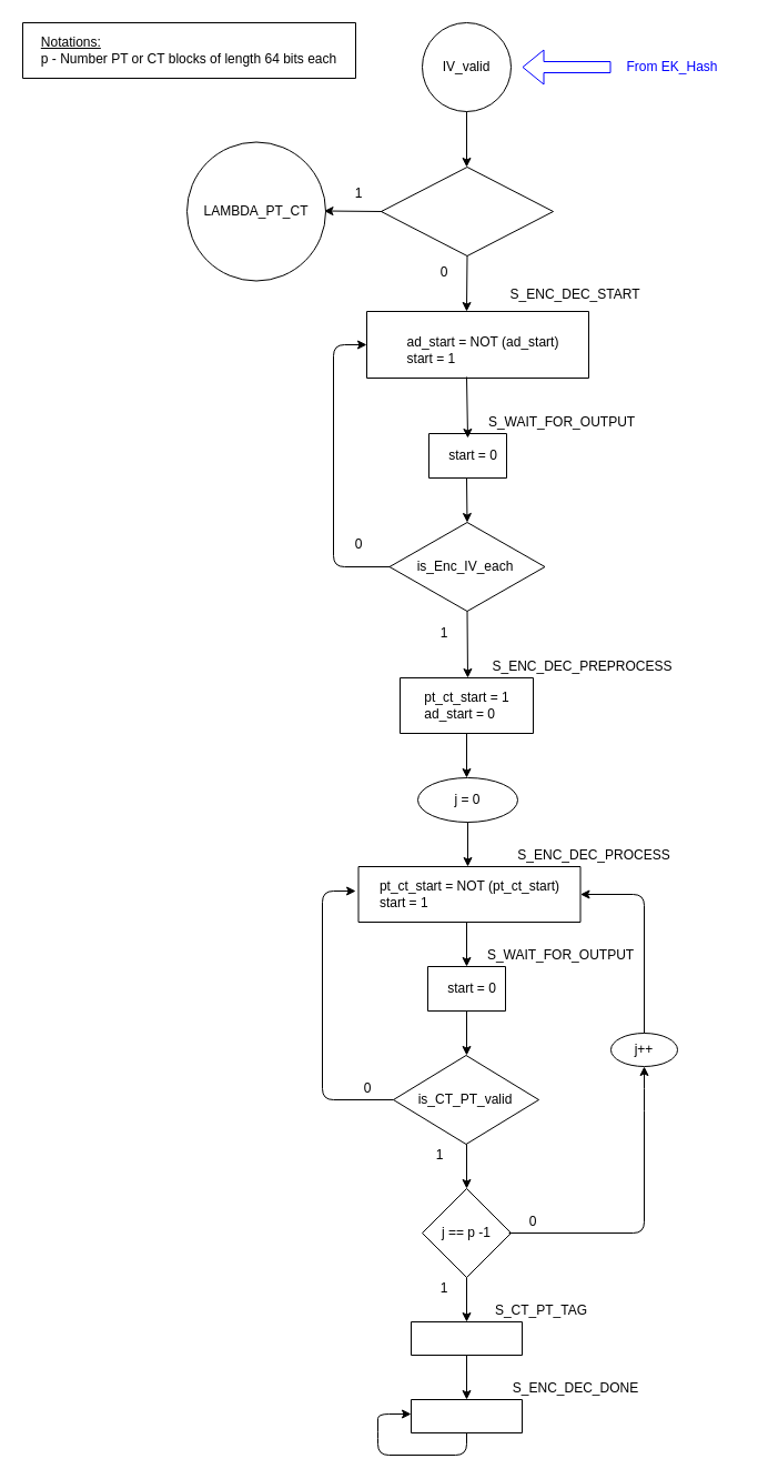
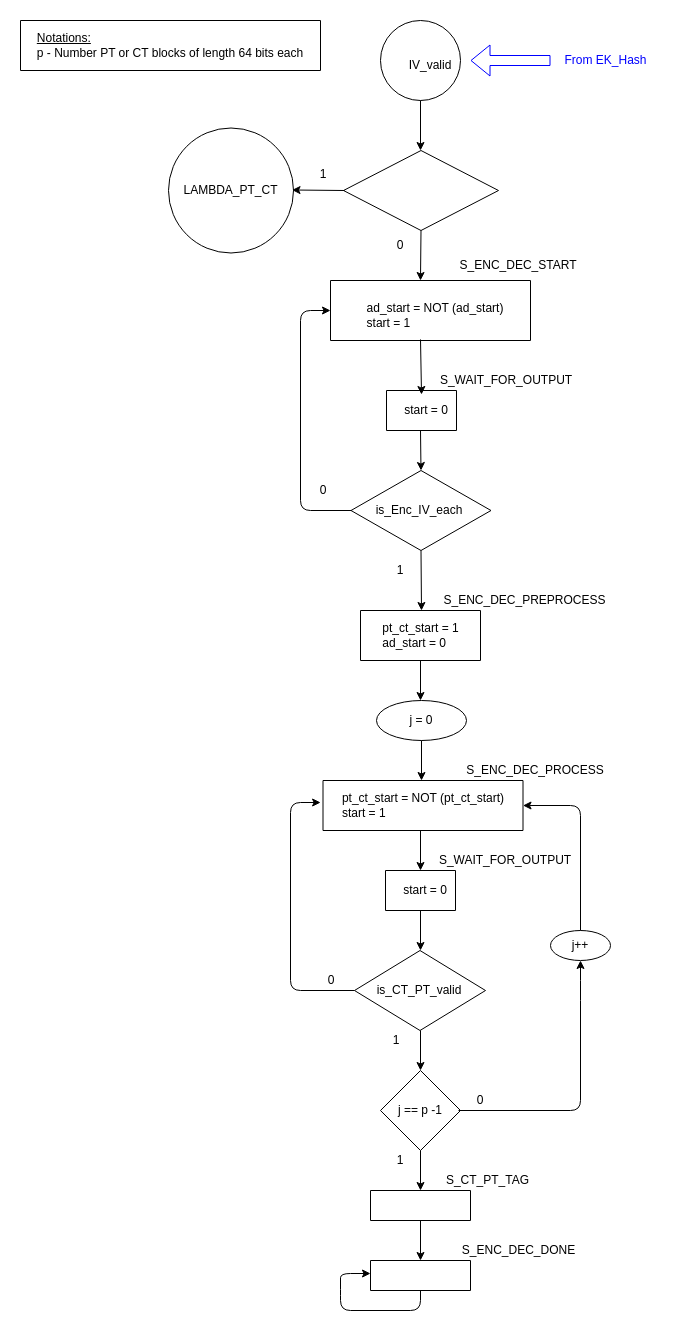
  <mxCell id="0" />
  <mxCell id="1" parent="0" />
  <mxCell id="2" value="" style="swimlane;startSize=0;strokeColor=#000000;fillColor=none;" vertex="1" parent="1"><mxGeometry x="20" y="20" width="300" height="50" as="geometry" /></mxCell>
  <mxCell id="3" value="&lt;div style=&quot;text-align: justify&quot;&gt;&lt;u&gt;Notations:&lt;/u&gt;&lt;/div&gt;&lt;div style=&quot;text-align: justify&quot;&gt;&lt;span&gt;p - Number PT or CT blocks of length 64 bits each&lt;/span&gt;&lt;br&gt;&lt;/div&gt;" style="text;html=1;fillColor=none;align=center;verticalAlign=middle;whiteSpace=wrap;rounded=0;" vertex="1" parent="2"><mxGeometry x="10" width="280" height="50" as="geometry" /></mxCell>
  <mxCell id="4" value="" style="ellipse;whiteSpace=wrap;html=1;aspect=fixed;fontColor=#000000;strokeColor=#000000;fillColor=none;" vertex="1" parent="1"><mxGeometry x="380" y="20" width="80" height="80" as="geometry" /></mxCell>
- <mxCell id="5" value="IV_valid" style="text;html=1;strokeColor=none;fillColor=none;align=center;verticalAlign=middle;whiteSpace=wrap;rounded=0;fontColor=#000000;" vertex="1" parent="1"><mxGeometry x="400" y="50" width="40" height="20" as="geometry" /></mxCell>
+ <mxCell id="5" value="IV_valid" style="text;html=1;strokeColor=none;fillColor=none;align=center;verticalAlign=middle;whiteSpace=wrap;rounded=0;fontColor=#000000;" vertex="1" parent="1"><mxGeometry x="410" y="55" width="40" height="20" as="geometry" /></mxCell>
  <mxCell id="6" value="" style="endArrow=classic;html=1;exitX=0.5;exitY=1;exitDx=0;exitDy=0;" edge="1" parent="1" source="4"><mxGeometry width="50" height="50" relative="1" as="geometry"><mxPoint x="380" y="160" as="sourcePoint" /><mxPoint x="420" y="150" as="targetPoint" /></mxGeometry></mxCell>
  <mxCell id="7" value="" style="rhombus;whiteSpace=wrap;html=1;fillColor=none;" vertex="1" parent="1"><mxGeometry x="343" y="150" width="155" height="80" as="geometry" /></mxCell>
  <mxCell id="8" value="" style="endArrow=classic;html=1;entryX=1;entryY=0.5;entryDx=0;entryDy=0;" edge="1" parent="1"><mxGeometry width="50" height="50" relative="1" as="geometry"><mxPoint x="344" y="190" as="sourcePoint" /><mxPoint x="291.5" y="189.5" as="targetPoint" /></mxGeometry></mxCell>
  <mxCell id="9" value="1" style="text;html=1;strokeColor=none;fillColor=none;align=center;verticalAlign=middle;whiteSpace=wrap;rounded=0;" vertex="1" parent="1"><mxGeometry x="303" y="164" width="40" height="20" as="geometry" /></mxCell>
  <mxCell id="10" value="LAMBDA_PT_CT" style="text;html=1;strokeColor=none;fillColor=none;align=center;verticalAlign=middle;whiteSpace=wrap;rounded=0;" vertex="1" parent="1"><mxGeometry x="179" y="180" width="103" height="20" as="geometry" /></mxCell>
  <mxCell id="11" value="" style="ellipse;whiteSpace=wrap;html=1;aspect=fixed;fontColor=#000000;strokeColor=#000000;fillColor=none;" vertex="1" parent="1"><mxGeometry x="168" y="127.5" width="125" height="125" as="geometry" /></mxCell>
  <mxCell id="12" value="" style="endArrow=classic;html=1;exitX=0.5;exitY=1;exitDx=0;exitDy=0;" edge="1" parent="1" source="7"><mxGeometry width="50" height="50" relative="1" as="geometry"><mxPoint x="380" y="390" as="sourcePoint" /><mxPoint x="420" y="280" as="targetPoint" /></mxGeometry></mxCell>
  <mxCell id="13" value="0" style="text;html=1;strokeColor=none;fillColor=none;align=center;verticalAlign=middle;whiteSpace=wrap;rounded=0;" vertex="1" parent="1"><mxGeometry x="380" y="235" width="40" height="20" as="geometry" /></mxCell>
  <mxCell id="14" value="" style="swimlane;startSize=0;" vertex="1" parent="1"><mxGeometry x="330" y="280" width="200" height="60" as="geometry" /></mxCell>
  <mxCell id="15" value="S_ENC_DEC_START" style="text;html=1;strokeColor=none;fillColor=none;align=center;verticalAlign=middle;whiteSpace=wrap;rounded=0;" vertex="1" parent="1"><mxGeometry x="498" y="255" width="40" height="20" as="geometry" /></mxCell>
  <mxCell id="16" value="&lt;div style=&quot;text-align: justify&quot;&gt;&lt;span&gt;ad_start = NOT (ad_start)&lt;/span&gt;&lt;/div&gt;&lt;div style=&quot;text-align: justify&quot;&gt;&lt;span&gt;start = 1&lt;/span&gt;&lt;/div&gt;" style="text;html=1;strokeColor=none;fillColor=none;align=center;verticalAlign=middle;whiteSpace=wrap;rounded=0;" vertex="1" parent="1"><mxGeometry x="360" y="300" width="150" height="30" as="geometry" /></mxCell>
  <mxCell id="17" value="" style="swimlane;startSize=0;fillColor=none;" vertex="1" parent="1"><mxGeometry x="386" y="390" width="70" height="40" as="geometry" /></mxCell>
  <mxCell id="18" value="start = 0" style="text;html=1;strokeColor=none;fillColor=none;align=center;verticalAlign=middle;whiteSpace=wrap;rounded=0;" vertex="1" parent="17"><mxGeometry x="10" y="10" width="60" height="20" as="geometry" /></mxCell>
  <mxCell id="19" value="S_WAIT_FOR_OUTPUT" style="text;html=1;strokeColor=none;fillColor=none;align=center;verticalAlign=middle;whiteSpace=wrap;rounded=0;" vertex="1" parent="1"><mxGeometry x="486" y="370" width="40" height="20" as="geometry" /></mxCell>
  <mxCell id="20" value="" style="endArrow=classic;html=1;exitX=0.45;exitY=0.983;exitDx=0;exitDy=0;exitPerimeter=0;entryX=0.417;entryY=-0.3;entryDx=0;entryDy=0;entryPerimeter=0;" edge="1" parent="1" source="14" target="18"><mxGeometry width="50" height="50" relative="1" as="geometry"><mxPoint x="390" y="460" as="sourcePoint" /><mxPoint x="418" y="390" as="targetPoint" /></mxGeometry></mxCell>
  <mxCell id="21" value="" style="rhombus;whiteSpace=wrap;html=1;fillColor=none;" vertex="1" parent="1"><mxGeometry x="350.5" y="470" width="140" height="80" as="geometry" /></mxCell>
  <mxCell id="22" value="is_Enc_IV_each" style="text;html=1;strokeColor=none;fillColor=none;align=center;verticalAlign=middle;whiteSpace=wrap;rounded=0;" vertex="1" parent="1"><mxGeometry x="399" y="500" width="40" height="20" as="geometry" /></mxCell>
  <mxCell id="23" value="" style="endArrow=classic;html=1;entryX=0.5;entryY=0;entryDx=0;entryDy=0;" edge="1" parent="1" target="21"><mxGeometry width="50" height="50" relative="1" as="geometry"><mxPoint x="420" y="430" as="sourcePoint" /><mxPoint x="440" y="410" as="targetPoint" /></mxGeometry></mxCell>
  <mxCell id="24" value="" style="endArrow=classic;html=1;exitX=0;exitY=0.5;exitDx=0;exitDy=0;entryX=0;entryY=0.5;entryDx=0;entryDy=0;" edge="1" parent="1" source="21" target="14"><mxGeometry width="50" height="50" relative="1" as="geometry"><mxPoint x="390" y="460" as="sourcePoint" /><mxPoint x="270" y="510" as="targetPoint" /><Array as="points"><mxPoint x="300" y="510" /><mxPoint x="300" y="310" /></Array></mxGeometry></mxCell>
  <mxCell id="25" value="0" style="text;html=1;strokeColor=none;fillColor=none;align=center;verticalAlign=middle;whiteSpace=wrap;rounded=0;" vertex="1" parent="1"><mxGeometry x="303" y="480" width="40" height="20" as="geometry" /></mxCell>
  <mxCell id="26" value="" style="endArrow=classic;html=1;exitX=0.5;exitY=1;exitDx=0;exitDy=0;" edge="1" parent="1" source="21"><mxGeometry width="50" height="50" relative="1" as="geometry"><mxPoint x="390" y="660" as="sourcePoint" /><mxPoint x="421" y="610" as="targetPoint" /></mxGeometry></mxCell>
  <mxCell id="27" value="1" style="text;html=1;strokeColor=none;fillColor=none;align=center;verticalAlign=middle;whiteSpace=wrap;rounded=0;" vertex="1" parent="1"><mxGeometry x="380" y="560" width="40" height="20" as="geometry" /></mxCell>
  <mxCell id="28" value="" style="swimlane;startSize=0;fillColor=none;" vertex="1" parent="1"><mxGeometry x="360" y="610" width="120" height="50" as="geometry" /></mxCell>
  <mxCell id="29" value="&lt;div style=&quot;text-align: justify&quot;&gt;&lt;span&gt;pt_ct_start = 1&lt;/span&gt;&lt;/div&gt;&lt;div style=&quot;text-align: justify&quot;&gt;&lt;span&gt;ad_start = 0&lt;/span&gt;&lt;/div&gt;" style="text;html=1;strokeColor=none;fillColor=none;align=center;verticalAlign=middle;whiteSpace=wrap;rounded=0;" vertex="1" parent="28"><mxGeometry x="14.5" y="10" width="91" height="30" as="geometry" /></mxCell>
  <mxCell id="30" value="S_ENC_DEC_PREPROCESS" style="text;html=1;strokeColor=none;fillColor=none;align=center;verticalAlign=middle;whiteSpace=wrap;rounded=0;" vertex="1" parent="1"><mxGeometry x="450" y="590" width="149" height="20" as="geometry" /></mxCell>
  <mxCell id="31" value="" style="endArrow=classic;html=1;exitX=0.5;exitY=1;exitDx=0;exitDy=0;" edge="1" parent="1" source="28"><mxGeometry width="50" height="50" relative="1" as="geometry"><mxPoint x="390" y="740" as="sourcePoint" /><mxPoint x="420" y="700" as="targetPoint" /></mxGeometry></mxCell>
  <mxCell id="32" value="" style="ellipse;whiteSpace=wrap;html=1;strokeColor=#000000;fillColor=none;" vertex="1" parent="1"><mxGeometry x="376" y="700" width="90" height="40" as="geometry" /></mxCell>
  <mxCell id="33" value="j = 0" style="text;html=1;strokeColor=none;fillColor=none;align=center;verticalAlign=middle;whiteSpace=wrap;rounded=0;" vertex="1" parent="1"><mxGeometry x="401" y="710" width="40" height="20" as="geometry" /></mxCell>
  <mxCell id="34" value="" style="endArrow=classic;html=1;exitX=0.5;exitY=1;exitDx=0;exitDy=0;" edge="1" parent="1" source="32"><mxGeometry width="50" height="50" relative="1" as="geometry"><mxPoint x="390" y="840" as="sourcePoint" /><mxPoint x="421" y="780" as="targetPoint" /></mxGeometry></mxCell>
  <mxCell id="35" value="" style="swimlane;startSize=0;fillColor=none;" vertex="1" parent="1"><mxGeometry x="322.5" y="780" width="200" height="50" as="geometry" /></mxCell>
  <mxCell id="36" value="&lt;div style=&quot;text-align: justify&quot;&gt;&lt;span&gt;pt_ct_start = NOT (pt_ct_start)&lt;/span&gt;&lt;/div&gt;&lt;div style=&quot;text-align: justify&quot;&gt;&lt;span&gt;start = 1&lt;/span&gt;&lt;/div&gt;" style="text;html=1;strokeColor=none;fillColor=none;align=center;verticalAlign=middle;whiteSpace=wrap;rounded=0;" vertex="1" parent="35"><mxGeometry x="5" width="190" height="50" as="geometry" /></mxCell>
  <mxCell id="37" value="S_ENC_DEC_PROCESS" style="text;html=1;strokeColor=none;fillColor=none;align=center;verticalAlign=middle;whiteSpace=wrap;rounded=0;" vertex="1" parent="1"><mxGeometry x="450" y="760" width="170" height="20" as="geometry" /></mxCell>
  <mxCell id="38" value="" style="endArrow=classic;html=1;" edge="1" parent="1"><mxGeometry width="50" height="50" relative="1" as="geometry"><mxPoint x="420" y="830" as="sourcePoint" /><mxPoint x="420" y="870" as="targetPoint" /></mxGeometry></mxCell>
  <mxCell id="39" value="" style="swimlane;startSize=0;fillColor=none;" vertex="1" parent="1"><mxGeometry x="385" y="870" width="70" height="40" as="geometry" /></mxCell>
  <mxCell id="40" value="start = 0" style="text;html=1;strokeColor=none;fillColor=none;align=center;verticalAlign=middle;whiteSpace=wrap;rounded=0;" vertex="1" parent="39"><mxGeometry x="10" y="10" width="60" height="20" as="geometry" /></mxCell>
  <mxCell id="41" value="S_WAIT_FOR_OUTPUT" style="text;html=1;strokeColor=none;fillColor=none;align=center;verticalAlign=middle;whiteSpace=wrap;rounded=0;" vertex="1" parent="1"><mxGeometry x="485" y="850" width="40" height="20" as="geometry" /></mxCell>
  <mxCell id="42" value="" style="endArrow=classic;html=1;exitX=0.5;exitY=1;exitDx=0;exitDy=0;" edge="1" parent="1" source="39"><mxGeometry width="50" height="50" relative="1" as="geometry"><mxPoint x="390" y="880" as="sourcePoint" /><mxPoint x="420" y="950" as="targetPoint" /></mxGeometry></mxCell>
  <mxCell id="43" value="" style="rhombus;whiteSpace=wrap;html=1;fillColor=none;" vertex="1" parent="1"><mxGeometry x="354" y="950" width="131" height="80" as="geometry" /></mxCell>
  <mxCell id="44" value="is_CT_PT_valid" style="text;html=1;strokeColor=none;fillColor=none;align=center;verticalAlign=middle;whiteSpace=wrap;rounded=0;" vertex="1" parent="1"><mxGeometry x="379" y="980" width="80" height="20" as="geometry" /></mxCell>
  <mxCell id="45" value="" style="endArrow=classic;html=1;exitX=0;exitY=0.5;exitDx=0;exitDy=0;entryX=-0.039;entryY=0.44;entryDx=0;entryDy=0;entryPerimeter=0;" edge="1" parent="1" source="43" target="36"><mxGeometry width="50" height="50" relative="1" as="geometry"><mxPoint x="390" y="980" as="sourcePoint" /><mxPoint x="250" y="940" as="targetPoint" /><Array as="points"><mxPoint x="290" y="990" /><mxPoint x="290" y="802" /></Array></mxGeometry></mxCell>
  <mxCell id="46" value="0" style="text;html=1;strokeColor=none;fillColor=none;align=center;verticalAlign=middle;whiteSpace=wrap;rounded=0;" vertex="1" parent="1"><mxGeometry x="310.5" y="970" width="40" height="20" as="geometry" /></mxCell>
  <mxCell id="47" value="" style="endArrow=classic;html=1;" edge="1" parent="1"><mxGeometry width="50" height="50" relative="1" as="geometry"><mxPoint x="420" y="1030" as="sourcePoint" /><mxPoint x="420" y="1070" as="targetPoint" /></mxGeometry></mxCell>
  <mxCell id="48" value="1" style="text;html=1;strokeColor=none;fillColor=none;align=center;verticalAlign=middle;whiteSpace=wrap;rounded=0;" vertex="1" parent="1"><mxGeometry x="376" y="1030" width="40" height="20" as="geometry" /></mxCell>
  <mxCell id="49" value="" style="rhombus;whiteSpace=wrap;html=1;fillColor=none;" vertex="1" parent="1"><mxGeometry x="380" y="1070" width="80" height="80" as="geometry" /></mxCell>
  <mxCell id="50" value="j == p -1" style="text;html=1;strokeColor=none;fillColor=none;align=center;verticalAlign=middle;whiteSpace=wrap;rounded=0;" vertex="1" parent="1"><mxGeometry x="390" y="1100" width="60" height="20" as="geometry" /></mxCell>
  <mxCell id="51" value="" style="endArrow=classic;html=1;" edge="1" parent="1"><mxGeometry width="50" height="50" relative="1" as="geometry"><mxPoint x="458" y="1110" as="sourcePoint" /><mxPoint x="580" y="960" as="targetPoint" /><Array as="points"><mxPoint x="580" y="1110" /><mxPoint x="580" y="990" /></Array></mxGeometry></mxCell>
  <mxCell id="52" value="0" style="text;html=1;strokeColor=none;fillColor=none;align=center;verticalAlign=middle;whiteSpace=wrap;rounded=0;" vertex="1" parent="1"><mxGeometry x="460" y="1090" width="40" height="20" as="geometry" /></mxCell>
  <mxCell id="53" value="" style="endArrow=classic;html=1;exitX=0.5;exitY=1;exitDx=0;exitDy=0;" edge="1" parent="1" source="49"><mxGeometry width="50" height="50" relative="1" as="geometry"><mxPoint x="390" y="1170" as="sourcePoint" /><mxPoint x="420" y="1190" as="targetPoint" /></mxGeometry></mxCell>
  <mxCell id="54" value="" style="swimlane;startSize=0;fillColor=none;" vertex="1" parent="1"><mxGeometry x="370" y="1190" width="100" height="30" as="geometry" /></mxCell>
  <mxCell id="55" value="S_CT_PT_TAG" style="text;html=1;strokeColor=none;fillColor=none;align=center;verticalAlign=middle;whiteSpace=wrap;rounded=0;" vertex="1" parent="1"><mxGeometry x="437" y="1170" width="101" height="20" as="geometry" /></mxCell>
  <mxCell id="56" value="" style="shape=flexArrow;endArrow=classic;html=1;strokeColor=#0000FF;exitX=0;exitY=0.5;exitDx=0;exitDy=0;" edge="1" parent="1" source="57"><mxGeometry width="50" height="50" relative="1" as="geometry"><mxPoint x="550" y="110" as="sourcePoint" /><mxPoint x="470" y="60" as="targetPoint" /></mxGeometry></mxCell>
  <mxCell id="57" value="From EK_Hash" style="text;html=1;strokeColor=none;fillColor=none;align=center;verticalAlign=middle;whiteSpace=wrap;rounded=0;fontColor=#0000FF;" vertex="1" parent="1"><mxGeometry x="550" y="50" width="111" height="20" as="geometry" /></mxCell>
  <mxCell id="58" value="" style="endArrow=classic;html=1;exitX=0.5;exitY=1;exitDx=0;exitDy=0;" edge="1" parent="1" source="54"><mxGeometry width="50" height="50" relative="1" as="geometry"><mxPoint x="390" y="1270" as="sourcePoint" /><mxPoint x="420" y="1260" as="targetPoint" /></mxGeometry></mxCell>
  <mxCell id="59" value="S_ENC_DEC_DONE" style="text;html=1;strokeColor=none;fillColor=none;align=center;verticalAlign=middle;whiteSpace=wrap;rounded=0;fontColor=#000000;" vertex="1" parent="1"><mxGeometry x="449.5" y="1240" width="137" height="20" as="geometry" /></mxCell>
  <mxCell id="60" value="" style="swimlane;startSize=0;fontColor=#000000;fillColor=none;" vertex="1" parent="1"><mxGeometry x="370" y="1260" width="100" height="30" as="geometry" /></mxCell>
  <mxCell id="61" value="" style="endArrow=classic;html=1;fontColor=#000000;strokeColor=#000000;exitX=0.5;exitY=1;exitDx=0;exitDy=0;" edge="1" parent="1" source="60"><mxGeometry width="50" height="50" relative="1" as="geometry"><mxPoint x="390" y="1270" as="sourcePoint" /><mxPoint x="370" y="1273" as="targetPoint" /><Array as="points"><mxPoint x="420" y="1310" /><mxPoint x="340" y="1310" /><mxPoint x="340" y="1290" /><mxPoint x="340" y="1273" /></Array></mxGeometry></mxCell>
  <mxCell id="62" value="" style="ellipse;whiteSpace=wrap;html=1;fontColor=#000000;strokeColor=#000000;fillColor=none;" vertex="1" parent="1"><mxGeometry x="550" y="930" width="60" height="30" as="geometry" /></mxCell>
  <mxCell id="63" value="j++" style="text;html=1;strokeColor=none;fillColor=none;align=center;verticalAlign=middle;whiteSpace=wrap;rounded=0;fontColor=#000000;" vertex="1" parent="1"><mxGeometry x="560" y="935" width="40" height="20" as="geometry" /></mxCell>
  <mxCell id="64" value="" style="endArrow=classic;html=1;fontColor=#000000;strokeColor=#000000;entryX=1;entryY=0.5;entryDx=0;entryDy=0;exitX=0.5;exitY=0;exitDx=0;exitDy=0;" edge="1" parent="1" source="62" target="35"><mxGeometry width="50" height="50" relative="1" as="geometry"><mxPoint x="390" y="970" as="sourcePoint" /><mxPoint x="440" y="920" as="targetPoint" /><Array as="points"><mxPoint x="580" y="805" /></Array></mxGeometry></mxCell>
  <mxCell id="65" value="1" style="text;html=1;strokeColor=none;fillColor=none;align=center;verticalAlign=middle;whiteSpace=wrap;rounded=0;fontColor=#000000;" vertex="1" parent="1"><mxGeometry x="380" y="1150" width="40" height="20" as="geometry" /></mxCell>
